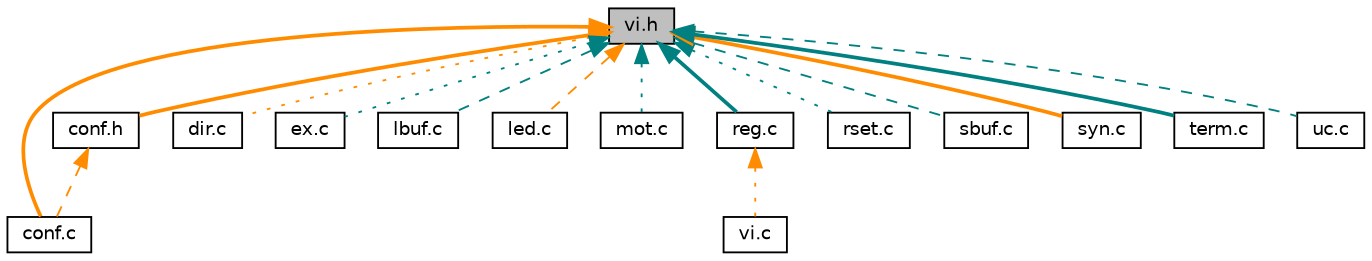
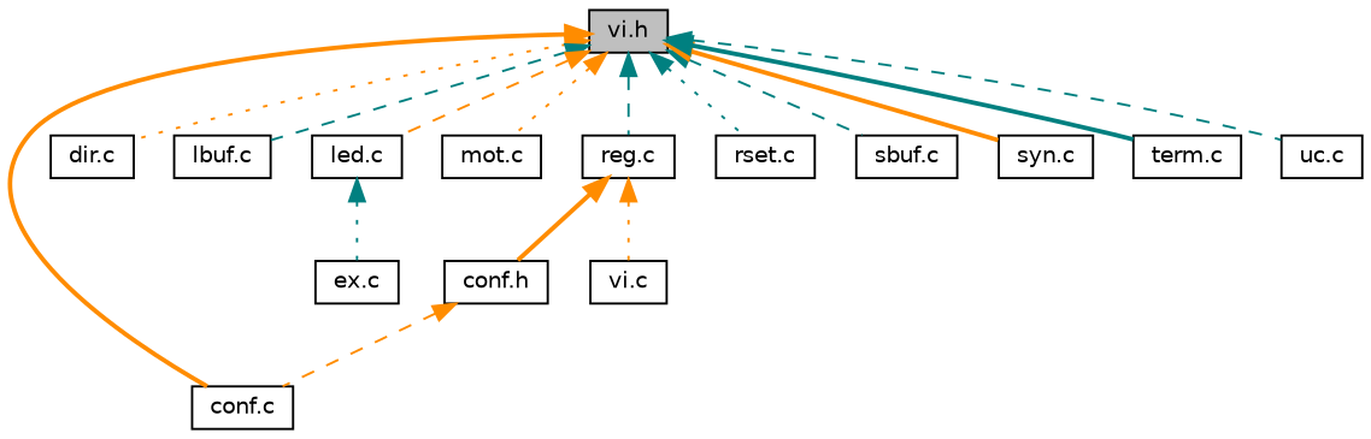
  digraph {
    node [color=black fillcolor=white fontname=Helvetica fontsize=10 shape=record style=filled]
    edge [color=darkorange dir=back fontname=Helvetica fontsize=10 labelfontname=Helvetica labelfontsize=10 style=bold]
    n1 [fillcolor=grey75 fontcolor=black height=0.2 label="vi.h" width=0.4]
    n2 [height=0.2 label="conf.c" width=0.4]
    n3 [height=0.2 label="conf.h" width=0.4]
    n4 [height=0.2 label="dir.c" width=0.4]
    n5 [height=0.2 label="ex.c" width=0.4]
    n6 [height=0.2 label="lbuf.c" width=0.4]
    n7 [height=0.2 label="led.c" width=0.4]
    n8 [height=0.2 label="mot.c" width=0.4]
    n9 [height=0.2 label="reg.c" width=0.4]
    n10 [height=0.2 label="rset.c" width=0.4]
    n11 [height=0.2 label="sbuf.c" width=0.4]
    n12 [height=0.2 label="syn.c" width=0.4]
    n13 [height=0.2 label="term.c" width=0.4]
    n14 [height=0.2 label="uc.c" width=0.4]
    n15 [height=0.2 label="vi.c" width=0.4]
    n1 -> n2
-   n1 -> n3
+   n9 -> n3
    n1 -> n4 [style=dotted]
-   n1 -> n5 [color=teal style=dotted]
+   n7 -> n5 [color=teal style=dotted]
    n1 -> n6 [color=teal style=dashed]
    n1 -> n7 [style=dashed]
-   n1 -> n8 [color=teal style=dotted]
-   n1 -> n9 [color=teal]
+   n1 -> n8 [style=dotted]
+   n1 -> n9 [color=teal style=dashed]
    n1 -> n10 [color=teal style=dotted]
    n1 -> n11 [color=teal style=dashed]
    n1 -> n12
    n1 -> n13 [color=teal]
    n1 -> n14 [color=teal style=dashed]
    n3 -> n2 [style=dashed]
    n9 -> n15 [style=dotted]
  }
